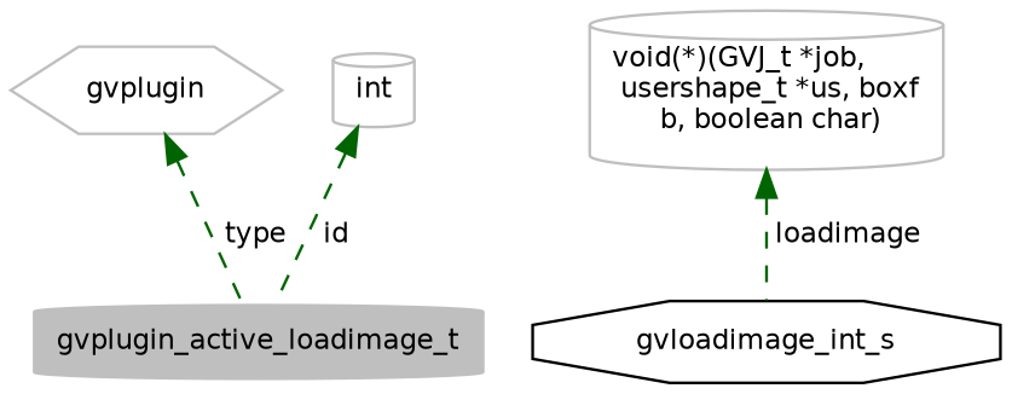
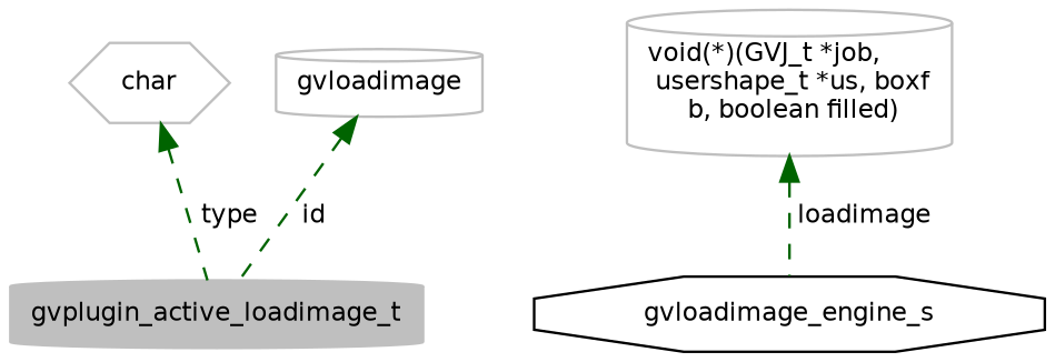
  digraph {
    node [color=grey75 fontname=Helvetica fontsize=10 shape=cylinder]
    edge [color=darkgreen dir=back fontname=Helvetica fontsize=10 labelfontname=Helvetica labelfontsize=10 style=dashed]
    n1 [fillcolor=grey75 fontcolor=black height=0.2 label=gvplugin_active_loadimage_t style=filled width=0.4]
-   n2 [height=0.2 label=gvplugin shape=hexagon width=0.4]
-   n3 [height=0.2 label=int width=0.4]
-   n4 [color=black height=0.2 label=gvloadimage_int_s shape=octagon width=0.4]
-   n5 [height=0.2 label="void(*)(GVJ_t *job,\l usershape_t *us, boxf\l b, boolean char)" width=0.4]
+   n2 [height=0.2 label=char shape=hexagon width=0.4]
+   n3 [height=0.2 label=gvloadimage width=0.4]
+   n4 [color=black height=0.2 label=gvloadimage_engine_s shape=octagon width=0.4]
+   n5 [height=0.2 label="void(*)(GVJ_t *job,\l usershape_t *us, boxf\l b, boolean filled)" width=0.4]
    n2 -> n1 [label=" type"]
    n3 -> n1 [label=" id"]
    n5 -> n4 [label=" loadimage"]
  }
